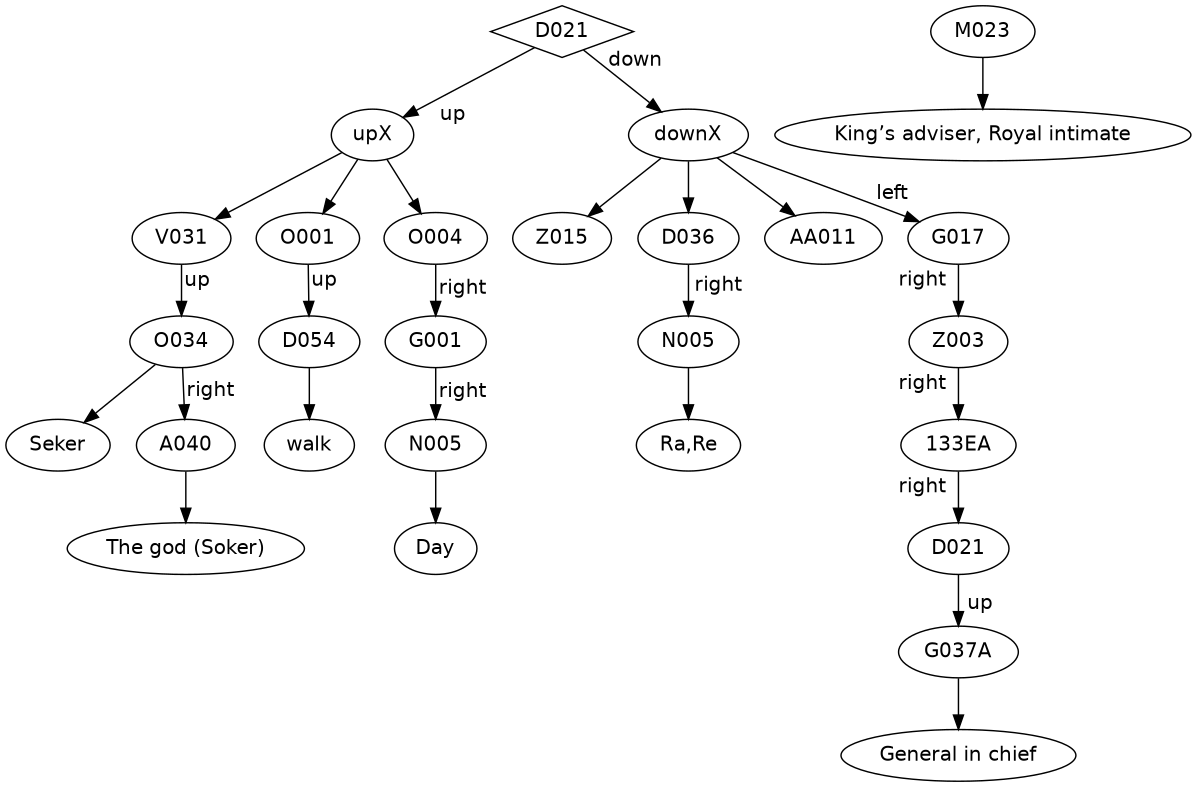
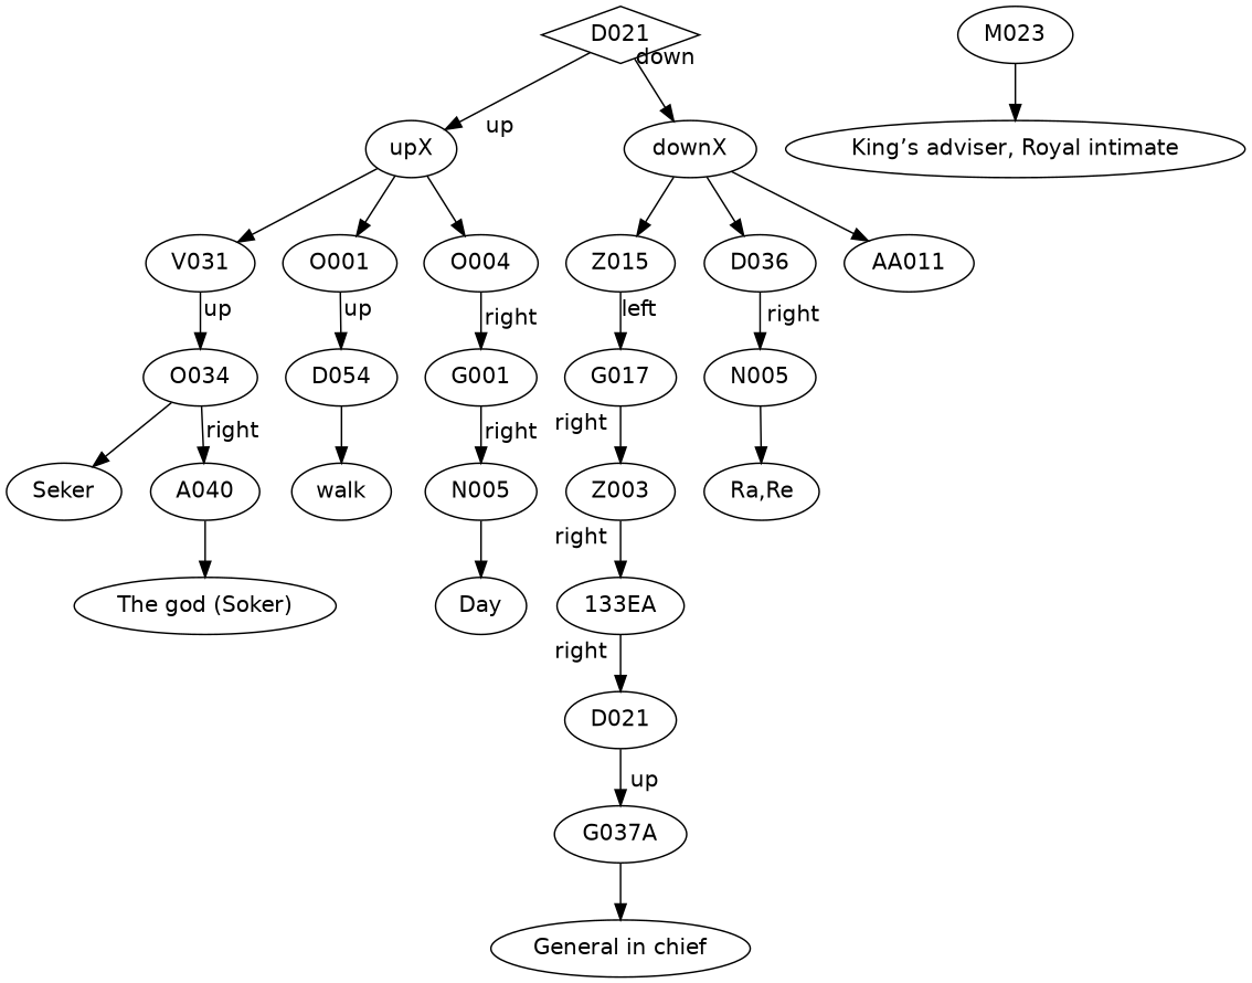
  digraph {
    fontname="DejaVu Sans"
    node [fontname="DejaVu Sans"]
    edge [fontname="DejaVu Sans"]
    n1 [label=N005]
    "Ra,Re"
    n3 [label="133EA"]
    n4 [label=D021]
    G037A
    "General in chief"
    D021 [shape=diamond]
    upX
    downX
    V031
    O001
    O004
    Z015
    D036
    n15 [label=AA011]
    O034
    D054
    G001
    G017
    Seker
    A040
    walk
    N005
    "The god (Soker)"
    Day
    Z003
    M023
    "King’s adviser, Royal intimate"
    n1 -> "Ra,Re"
    n3 -> n4 [headlabel=right labelangle=45 labeldistance=3.5]
    n4 -> G037A [headlabel=up labelangle=-45 labeldistance=2.2]
    G037A -> "General in chief"
    D021 -> upX [headlabel=up labeldistance=3.5]
    D021 -> downX [headlabel=down labeldistance=4]
    upX -> V031
    upX -> O001
    upX -> O004
    downX -> Z015
    downX -> D036
    downX -> n15
    V031 -> O034 [headlabel=up labeldistance=2.7]
    O001 -> D054 [headlabel=up labeldistance=2.7]
    O004 -> G001 [headlabel=right labelangle=-45 labeldistance=2.7]
-   downX -> G017 [headlabel=left labeldistance=2.7]
+   Z015 -> G017 [headlabel=left labeldistance=2.7]
    D036 -> n1 [headlabel=right labelangle=-45 labeldistance=3]
    O034 -> Seker
    O034 -> A040 [headlabel=right labelangle=-45 labeldistance=2.7]
    D054 -> walk
    G001 -> N005 [headlabel=right labelangle=-45 labeldistance=2.7]
    G017 -> Z003 [headlabel=right labelangle=45 labeldistance=3.5]
    A040 -> "The god (Soker)"
    N005 -> Day
    Z003 -> n3 [headlabel=right labelangle=45 labeldistance=3.5]
    M023 -> "King’s adviser, Royal intimate"
  }
